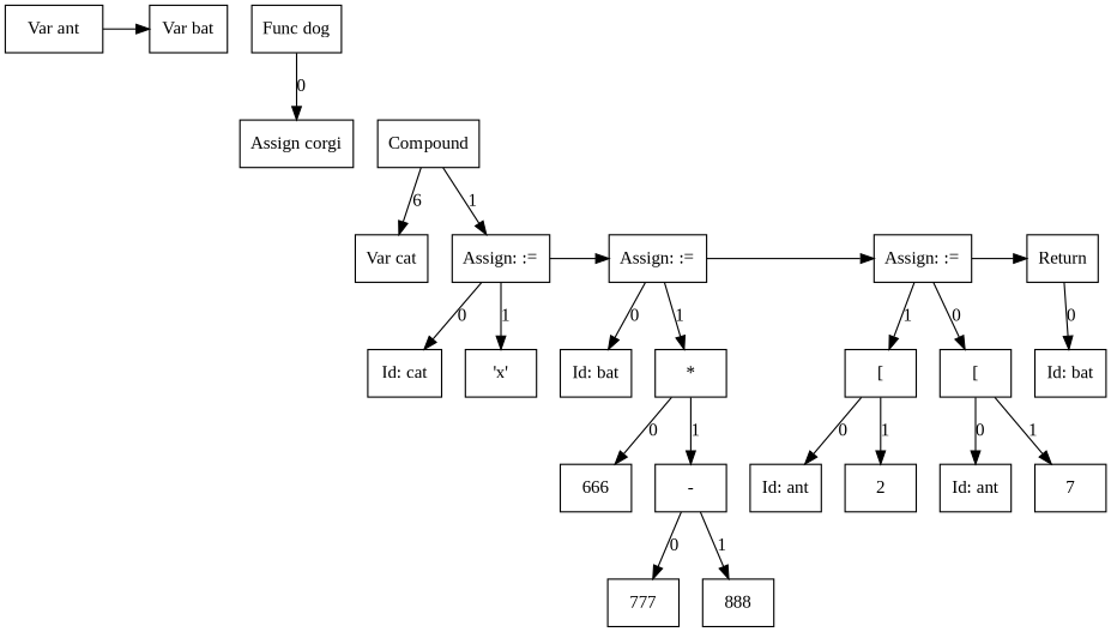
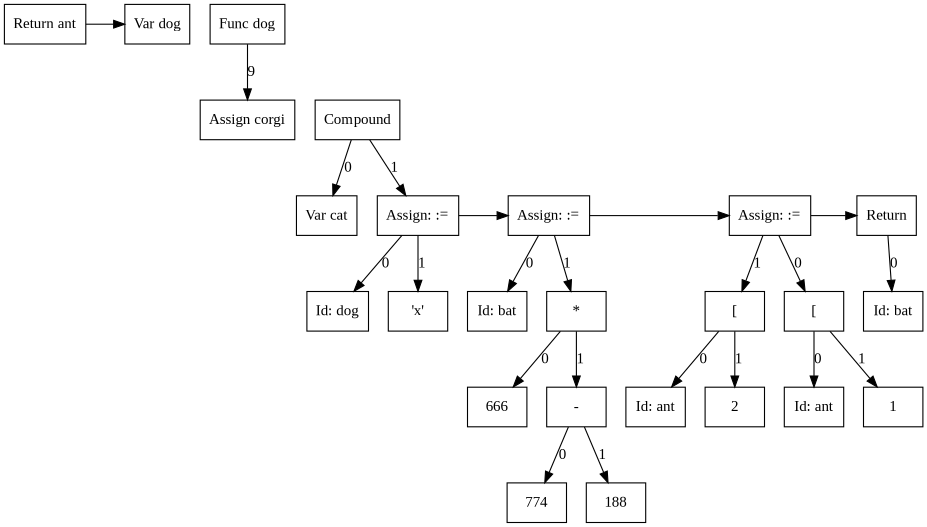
  digraph {
    fontname="Liberation Serif"
    node [fontname="Liberation Serif" shape=box]
    edge [fontname="Liberation Serif"]
-   n1 [label="Var ant"]
-   n2 [label="Var bat"]
+   n1 [label="Return ant"]
+   n2 [label="Var dog"]
    n3 [label="Func dog"]
    n4 [label="Assign: :="]
    n5 [label="["]
    n6 [label="["]
    n7 [label="Assign corgi"]
    n8 [label=Compound]
    n9 [label="Var cat"]
    n10 [label="Assign: :="]
-   n11 [label="Id: cat"]
+   n11 [label="Id: dog"]
    n12 [label="'x'"]
    n13 [label="Assign: :="]
    n14 [label=Return]
    n15 [label="Id: ant"]
    n16 [label=2]
    n17 [label="Id: bat"]
    n18 [label="*"]
    n19 [label=666]
    n20 [label="-"]
-   n21 [label=777]
-   n22 [label=888]
+   n21 [label=774]
+   n22 [label=188]
    n23 [label="Id: ant"]
-   n24 [label=7]
+   n24 [label=1]
    n25 [label="Id: bat"]
    subgraph sub_1 {
      rank=same
      rankdir=LR
      n1
      n2
      n3
    }
    subgraph sub_2 {
      rankdir=LR
      n1
      n2
      n3
    }
    subgraph sub_3 {
      rankdir=TB
      n4
      n5
      n6
    }
    subgraph sub_4 {
      ordering=out
      rank=same
      rankdir=LR
      n7
      n8
    }
    subgraph sub_5 {
      rankdir=TB
      n3
      n7
      n8
    }
    subgraph sub_6 {
      ordering=out
      rank=same
      rankdir=LR
      n9
      n10
    }
    subgraph sub_7 {
      rankdir=TB
      n8
      n9
      n10
    }
    subgraph sub_8 {
      ordering=out
      rank=same
      rankdir=LR
      n11
      n12
    }
    subgraph sub_9 {
      rankdir=TB
      n10
      n11
      n12
    }
    subgraph sub_10 {
      rank=same
      rankdir=LR
      n4
      n10
      n13
      n14
    }
    subgraph sub_11 {
      ordering=out
      rank=same
      rankdir=LR
      n15
      n16
    }
    subgraph sub_12 {
      rankdir=LR
      n4
      n10
      n13
      n14
    }
    subgraph sub_13 {
      ordering=out
      rank=same
      rankdir=LR
      n17
      n18
    }
    subgraph sub_14 {
      rankdir=TB
      n13
      n17
      n18
    }
    subgraph sub_15 {
      ordering=out
      rank=same
      rankdir=LR
      n19
      n20
    }
    subgraph sub_16 {
      rankdir=TB
      n18
      n19
      n20
    }
    subgraph sub_17 {
      ordering=out
      rank=same
      rankdir=LR
      n21
      n22
    }
    subgraph sub_18 {
      rankdir=TB
      n20
      n21
      n22
    }
    subgraph sub_19 {
      ordering=out
      rank=same
      rankdir=LR
      n5
      n6
    }
    subgraph sub_20 {
      ordering=out
      rank=same
      rankdir=LR
      n23
      n24
    }
    subgraph sub_21 {
      rankdir=TB
      n5
      n23
      n24
    }
    subgraph sub_22 {
      rankdir=TB
      n6
      n15
      n16
    }
    subgraph sub_23 {
      ordering=out
      rank=same
      rankdir=LR
      n25
    }
    subgraph sub_24 {
      rankdir=TB
      n14
      n25
    }
    n1 -> n2
-   n3 -> n7 [label=0]
+   n3 -> n7 [label=9]
    n4 -> n5 [label=0]
    n4 -> n6 [label=1]
    n4 -> n14
    n5 -> n23 [label=0]
    n5 -> n24 [label=1]
    n6 -> n15 [label=0]
    n6 -> n16 [label=1]
-   n8 -> n9 [label=6]
+   n8 -> n9 [label=0]
    n8 -> n10 [label=1]
    n10 -> n11 [label=0]
    n10 -> n12 [label=1]
    n10 -> n13
    n13 -> n4
    n13 -> n17 [label=0]
    n13 -> n18 [label=1]
    n14 -> n25 [label=0]
    n18 -> n19 [label=0]
    n18 -> n20 [label=1]
    n20 -> n21 [label=0]
    n20 -> n22 [label=1]
  }
